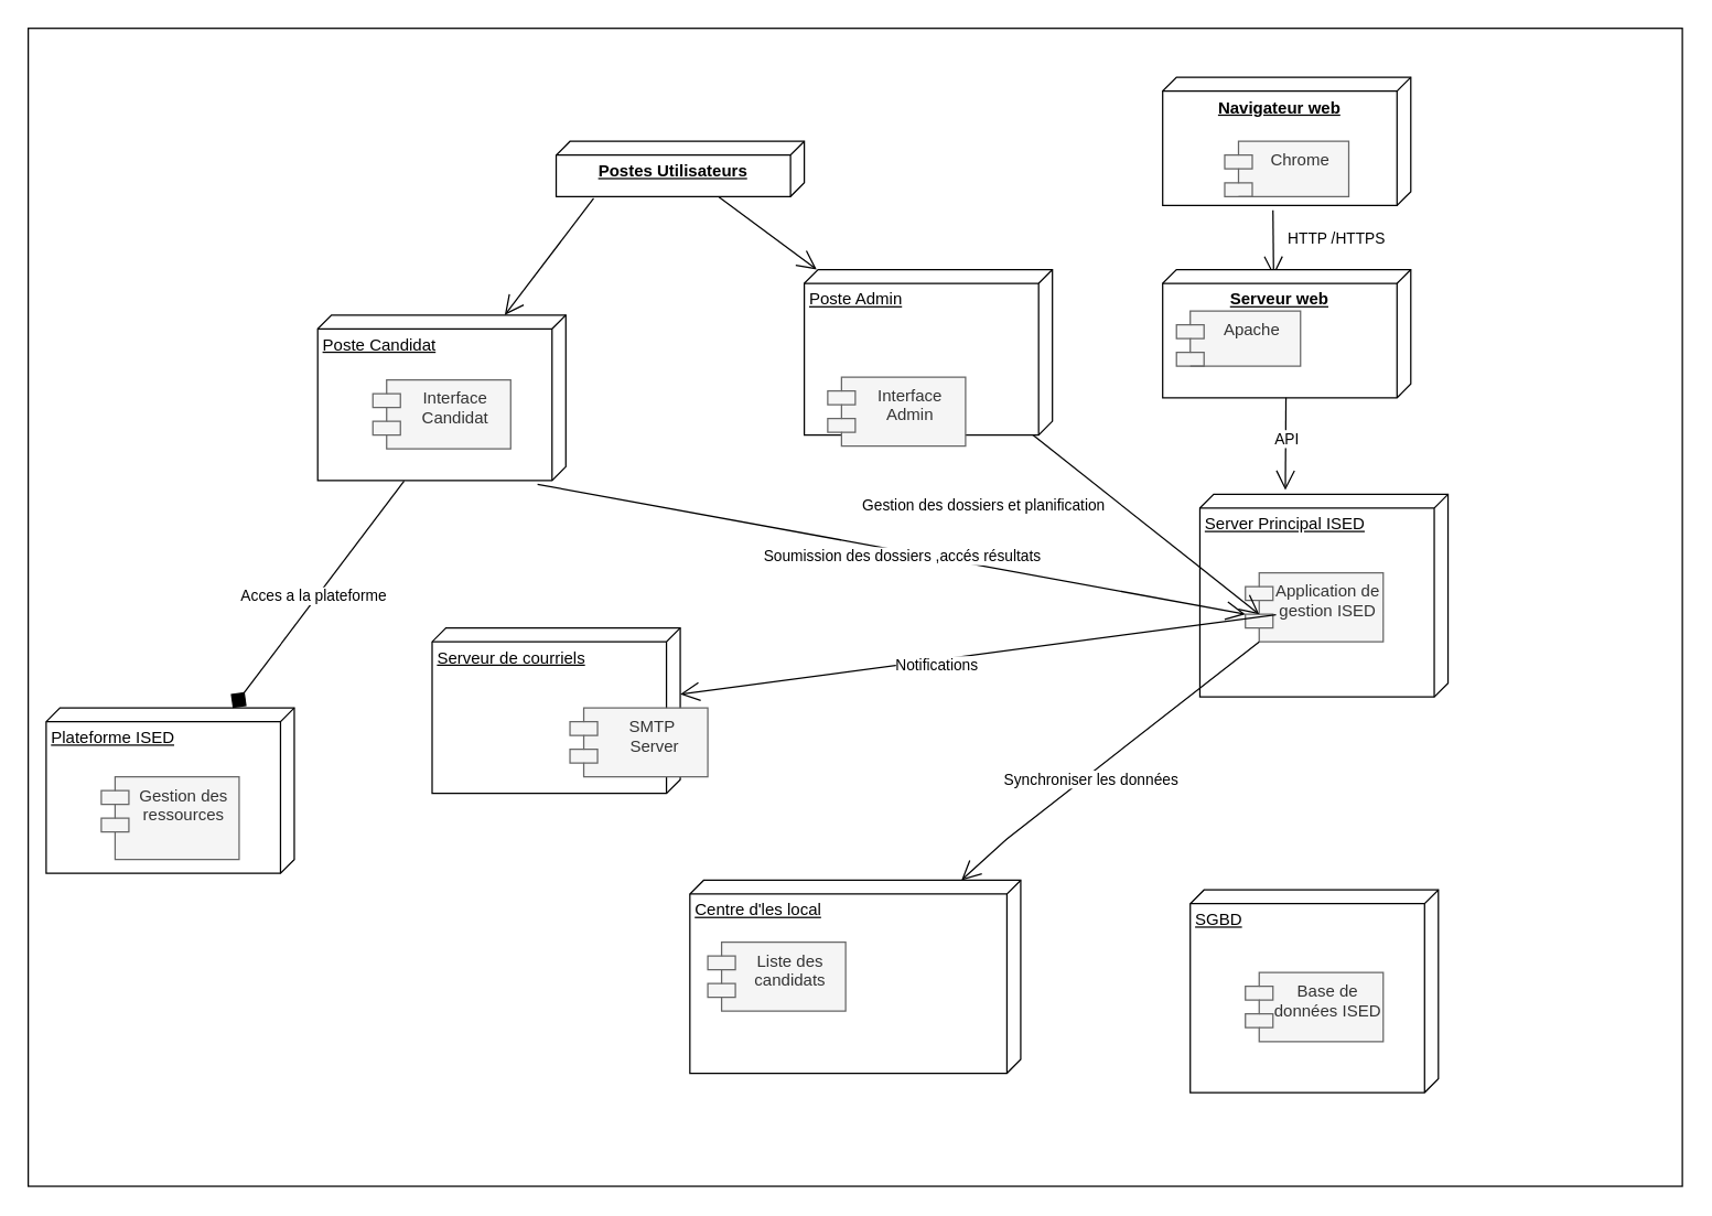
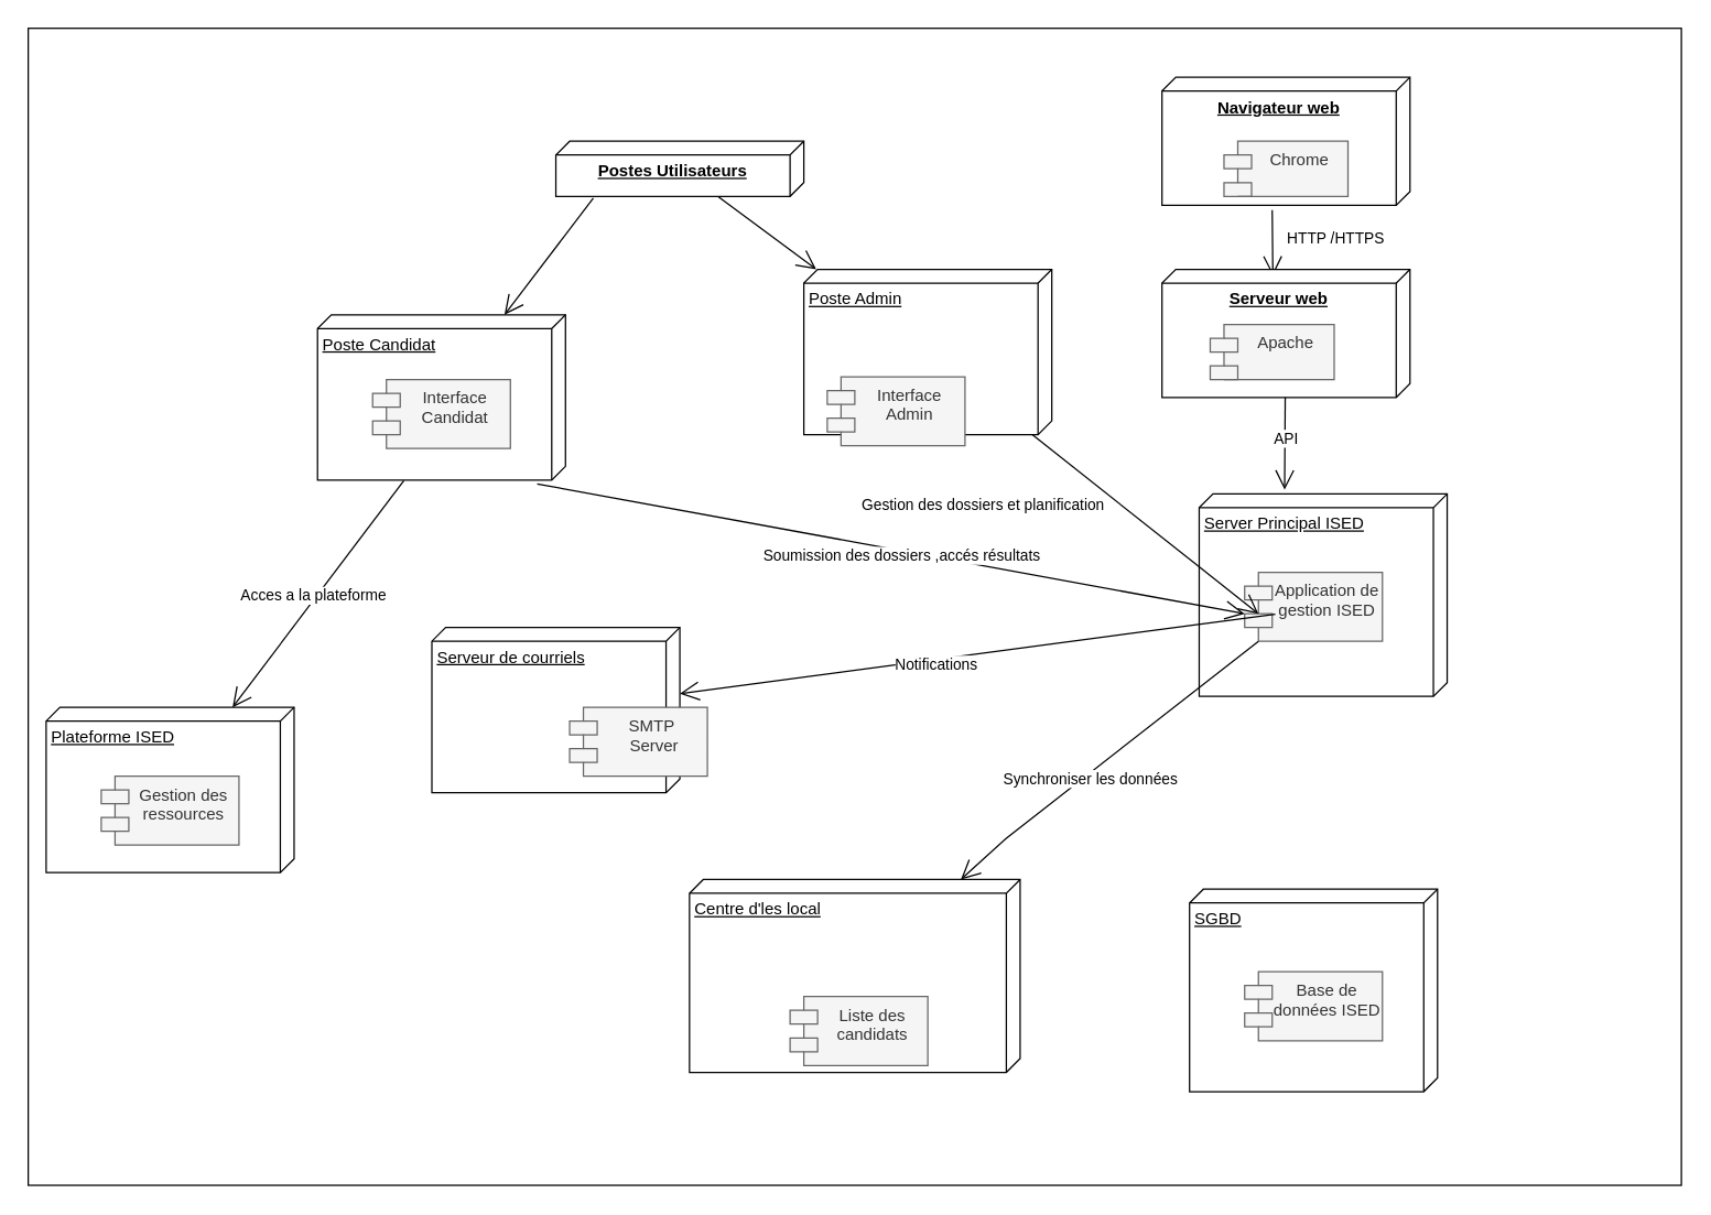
  <mxCell id="0" />
  <mxCell id="1" parent="0" />
  <mxCell id="2" value="" style="html=1;whiteSpace=wrap;" vertex="1" parent="1"><mxGeometry x="20" y="20" width="1200" height="840" as="geometry" /></mxCell>
  <mxCell id="3" value="&lt;b&gt;Navigateur web&lt;/b&gt;" style="verticalAlign=top;align=center;spacingTop=8;spacingLeft=2;spacingRight=12;shape=cube;size=10;direction=south;fontStyle=4;html=1;whiteSpace=wrap;" vertex="1" parent="1"><mxGeometry x="843" y="55.5" width="180" height="93" as="geometry" /></mxCell>
  <mxCell id="4" value="Poste Admin" style="verticalAlign=top;align=left;spacingTop=8;spacingLeft=2;spacingRight=12;shape=cube;size=10;direction=south;fontStyle=4;html=1;whiteSpace=wrap;" vertex="1" parent="1"><mxGeometry x="583" y="195" width="180" height="120" as="geometry" /></mxCell>
  <mxCell id="5" value="Poste Candidat" style="verticalAlign=top;align=left;spacingTop=8;spacingLeft=2;spacingRight=12;shape=cube;size=10;direction=south;fontStyle=4;html=1;whiteSpace=wrap;" vertex="1" parent="1"><mxGeometry x="230" y="228" width="180" height="120" as="geometry" /></mxCell>
  <mxCell id="6" value="Interface Candidat" style="shape=module;align=left;spacingLeft=20;align=center;verticalAlign=top;whiteSpace=wrap;html=1;fillColor=#f5f5f5;fontColor=#333333;strokeColor=#666666;" vertex="1" parent="1"><mxGeometry x="270" y="275" width="100" height="50" as="geometry" /></mxCell>
  <mxCell id="7" value="Interface Admin" style="shape=module;align=left;spacingLeft=20;align=center;verticalAlign=top;whiteSpace=wrap;html=1;fillColor=#f5f5f5;fontColor=#333333;strokeColor=#666666;" vertex="1" parent="1"><mxGeometry x="600" y="273" width="100" height="50" as="geometry" /></mxCell>
  <mxCell id="8" value="Centre d'les local" style="verticalAlign=top;align=left;spacingTop=8;spacingLeft=2;spacingRight=12;shape=cube;size=10;direction=south;fontStyle=4;html=1;whiteSpace=wrap;" vertex="1" parent="1"><mxGeometry x="500" y="638" width="240" height="140" as="geometry" /></mxCell>
  <mxCell id="9" value="Serveur de courriels" style="verticalAlign=top;align=left;spacingTop=8;spacingLeft=2;spacingRight=12;shape=cube;size=10;direction=south;fontStyle=4;html=1;whiteSpace=wrap;" vertex="1" parent="1"><mxGeometry x="313" y="455" width="180" height="120" as="geometry" /></mxCell>
  <mxCell id="10" value="Plateforme ISED" style="verticalAlign=top;align=left;spacingTop=8;spacingLeft=2;spacingRight=12;shape=cube;size=10;direction=south;fontStyle=4;html=1;whiteSpace=wrap;" vertex="1" parent="1"><mxGeometry x="33" y="513" width="180" height="120" as="geometry" /></mxCell>
- <mxCell id="11" value="Gestion des ressources" style="shape=module;align=left;spacingLeft=20;align=center;verticalAlign=top;whiteSpace=wrap;html=1;fillColor=#f5f5f5;fontColor=#333333;strokeColor=#666666;" vertex="1" parent="1"><mxGeometry x="73" y="563" width="100" height="60" as="geometry" /></mxCell>
+ <mxCell id="11" value="Gestion des ressources" style="shape=module;align=left;spacingLeft=20;align=center;verticalAlign=top;whiteSpace=wrap;html=1;fillColor=#f5f5f5;fontColor=#333333;strokeColor=#666666;" vertex="1" parent="1"><mxGeometry x="73" y="563" width="100" height="50" as="geometry" /></mxCell>
  <mxCell id="12" value="SMTP&lt;div&gt;&amp;nbsp;Server&lt;/div&gt;" style="shape=module;align=left;spacingLeft=20;align=center;verticalAlign=top;whiteSpace=wrap;html=1;fillColor=#f5f5f5;fontColor=#333333;strokeColor=#666666;" vertex="1" parent="1"><mxGeometry x="413" y="513" width="100" height="50" as="geometry" /></mxCell>
- <mxCell id="13" value="Liste des candidats" style="shape=module;align=left;spacingLeft=20;align=center;verticalAlign=top;whiteSpace=wrap;html=1;fillColor=#f5f5f5;fontColor=#333333;strokeColor=#666666;" vertex="1" parent="1"><mxGeometry x="513" y="683" width="100" height="50" as="geometry" /></mxCell>
+ <mxCell id="13" value="Liste des candidats" style="shape=module;align=left;spacingLeft=20;align=center;verticalAlign=top;whiteSpace=wrap;html=1;fillColor=#f5f5f5;fontColor=#333333;strokeColor=#666666;" vertex="1" parent="1"><mxGeometry x="573" y="723" width="100" height="50" as="geometry" /></mxCell>
  <mxCell id="14" value="Server Principal ISED&lt;div&gt;&lt;br&gt;&lt;/div&gt;" style="verticalAlign=top;align=left;spacingTop=8;spacingLeft=2;spacingRight=12;shape=cube;size=10;direction=south;fontStyle=4;html=1;whiteSpace=wrap;" vertex="1" parent="1"><mxGeometry x="870" y="358" width="180" height="147" as="geometry" /></mxCell>
  <mxCell id="15" value="Application de gestion ISED" style="shape=module;align=left;spacingLeft=20;align=center;verticalAlign=top;whiteSpace=wrap;html=1;fillColor=#f5f5f5;fontColor=#333333;strokeColor=#666666;" vertex="1" parent="1"><mxGeometry x="903" y="415" width="100" height="50" as="geometry" /></mxCell>
  <mxCell id="16" value="" style="endArrow=open;endFill=1;endSize=12;html=1;rounded=0;entryX=0.05;entryY=0.553;entryDx=0;entryDy=0;entryPerimeter=0;" edge="1" parent="1" target="30"><mxGeometry width="160" relative="1" as="geometry"><mxPoint x="923" y="152" as="sourcePoint" /><mxPoint x="1221.723" y="62" as="targetPoint" /></mxGeometry></mxCell>
  <mxCell id="17" value="HTTP /HTTPS" style="edgeLabel;html=1;align=center;verticalAlign=middle;resizable=0;points=[];" vertex="1" connectable="0" parent="16"><mxGeometry x="-0.099" relative="1" as="geometry"><mxPoint x="45" as="offset" /></mxGeometry></mxCell>
  <mxCell id="18" value="" style="endArrow=open;endFill=1;endSize=12;html=1;rounded=0;" edge="1" parent="1" source="4"><mxGeometry width="160" relative="1" as="geometry"><mxPoint x="555" y="188" as="sourcePoint" /><mxPoint x="913" y="445" as="targetPoint" /></mxGeometry></mxCell>
  <mxCell id="19" value="Gestion des dossiers et planification" style="edgeLabel;html=1;align=center;verticalAlign=middle;resizable=0;points=[];" vertex="1" connectable="0" parent="18"><mxGeometry x="-0.057" y="-1" relative="1" as="geometry"><mxPoint x="-113" y="-12" as="offset" /></mxGeometry></mxCell>
  <mxCell id="20" value="" style="endArrow=open;endFill=1;endSize=12;html=1;rounded=0;exitX=1.023;exitY=0.114;exitDx=0;exitDy=0;exitPerimeter=0;" edge="1" parent="1" source="5"><mxGeometry width="160" relative="1" as="geometry"><mxPoint x="400" y="368" as="sourcePoint" /><mxPoint x="903" y="445" as="targetPoint" /></mxGeometry></mxCell>
  <mxCell id="21" value="Soumission des dossiers ,accés résultats" style="edgeLabel;html=1;align=center;verticalAlign=middle;resizable=0;points=[];" vertex="1" connectable="0" parent="20"><mxGeometry x="0.029" y="-3" relative="1" as="geometry"><mxPoint as="offset" /></mxGeometry></mxCell>
- <mxCell id="22" value="" style="endArrow=diamond;endFill=1;endSize=12;html=1;rounded=0;exitX=1.003;exitY=0.652;exitDx=0;exitDy=0;exitPerimeter=0;" edge="1" parent="1" source="5" target="10"><mxGeometry width="160" relative="1" as="geometry"><mxPoint x="409" y="371" as="sourcePoint" /><mxPoint x="767" y="562" as="targetPoint" /></mxGeometry></mxCell>
+ <mxCell id="22" value="" style="endArrow=open;endFill=1;endSize=12;html=1;rounded=0;exitX=1.003;exitY=0.652;exitDx=0;exitDy=0;exitPerimeter=0;" edge="1" parent="1" source="5" target="10"><mxGeometry width="160" relative="1" as="geometry"><mxPoint x="409" y="371" as="sourcePoint" /><mxPoint x="767" y="562" as="targetPoint" /></mxGeometry></mxCell>
  <mxCell id="23" value="Acces a la plateforme" style="edgeLabel;html=1;align=center;verticalAlign=middle;resizable=0;points=[];" vertex="1" connectable="0" parent="22"><mxGeometry x="0.029" y="-3" relative="1" as="geometry"><mxPoint as="offset" /></mxGeometry></mxCell>
  <mxCell id="24" value="" style="endArrow=open;endFill=1;endSize=12;html=1;rounded=0;exitX=0.222;exitY=0.608;exitDx=0;exitDy=0;exitPerimeter=0;" edge="1" parent="1" source="15" target="9"><mxGeometry width="160" relative="1" as="geometry"><mxPoint x="555" y="188" as="sourcePoint" /><mxPoint x="563" y="263" as="targetPoint" /></mxGeometry></mxCell>
  <mxCell id="25" value="Notifications" style="edgeLabel;html=1;align=center;verticalAlign=middle;resizable=0;points=[];" vertex="1" connectable="0" parent="24"><mxGeometry x="0.144" y="3" relative="1" as="geometry"><mxPoint as="offset" /></mxGeometry></mxCell>
  <mxCell id="26" value="" style="endArrow=open;endFill=1;endSize=12;html=1;rounded=0;exitX=0;exitY=1;exitDx=10;exitDy=0;exitPerimeter=0;" edge="1" parent="1" source="15" target="8"><mxGeometry width="160" relative="1" as="geometry"><mxPoint x="822" y="528" as="sourcePoint" /><mxPoint x="600" y="589" as="targetPoint" /><Array as="points"><mxPoint x="730" y="608" /></Array></mxGeometry></mxCell>
  <mxCell id="27" value="Synchroniser les données" style="edgeLabel;html=1;align=center;verticalAlign=middle;resizable=0;points=[];" vertex="1" connectable="0" parent="26"><mxGeometry x="0.144" y="3" relative="1" as="geometry"><mxPoint as="offset" /></mxGeometry></mxCell>
  <mxCell id="28" style="edgeStyle=orthogonalEdgeStyle;rounded=0;orthogonalLoop=1;jettySize=auto;html=1;exitX=0.75;exitY=1;exitDx=0;exitDy=0;" edge="1" parent="1" source="29"><mxGeometry relative="1" as="geometry"><mxPoint x="953" y="132" as="targetPoint" /></mxGeometry></mxCell>
  <mxCell id="29" value="Chrome" style="shape=module;align=left;spacingLeft=20;align=center;verticalAlign=top;whiteSpace=wrap;html=1;fillColor=#f5f5f5;fontColor=#333333;strokeColor=#666666;" vertex="1" parent="1"><mxGeometry x="888" y="102" width="90" height="40" as="geometry" /></mxCell>
  <mxCell id="30" value="&lt;b&gt;Serveur web&lt;/b&gt;" style="verticalAlign=top;align=center;spacingTop=8;spacingLeft=2;spacingRight=12;shape=cube;size=10;direction=south;fontStyle=4;html=1;whiteSpace=wrap;" vertex="1" parent="1"><mxGeometry x="843" y="195" width="180" height="93" as="geometry" /></mxCell>
- <mxCell id="31" value="Apache" style="shape=module;align=left;spacingLeft=20;align=center;verticalAlign=top;whiteSpace=wrap;html=1;fillColor=#f5f5f5;fontColor=#333333;strokeColor=#666666;" vertex="1" parent="1"><mxGeometry x="853" y="225" width="90" height="40" as="geometry" /></mxCell>
+ <mxCell id="31" value="Apache" style="shape=module;align=left;spacingLeft=20;align=center;verticalAlign=top;whiteSpace=wrap;html=1;fillColor=#f5f5f5;fontColor=#333333;strokeColor=#666666;" vertex="1" parent="1"><mxGeometry x="878" y="235" width="90" height="40" as="geometry" /></mxCell>
  <mxCell id="32" value="SGBD&lt;div&gt;&lt;br&gt;&lt;/div&gt;" style="verticalAlign=top;align=left;spacingTop=8;spacingLeft=2;spacingRight=12;shape=cube;size=10;direction=south;fontStyle=4;html=1;whiteSpace=wrap;" vertex="1" parent="1"><mxGeometry x="863" y="645" width="180" height="147" as="geometry" /></mxCell>
  <mxCell id="33" value="Base de données ISED" style="shape=module;align=left;spacingLeft=20;align=center;verticalAlign=top;whiteSpace=wrap;html=1;fillColor=#f5f5f5;fontColor=#333333;strokeColor=#666666;" vertex="1" parent="1"><mxGeometry x="903" y="705" width="100" height="50" as="geometry" /></mxCell>
  <mxCell id="34" value="" style="endArrow=open;endFill=1;endSize=12;html=1;rounded=0;" edge="1" parent="1"><mxGeometry width="160" relative="1" as="geometry"><mxPoint x="932.44" y="288" as="sourcePoint" /><mxPoint x="932" y="355" as="targetPoint" /></mxGeometry></mxCell>
  <mxCell id="35" value="API" style="edgeLabel;html=1;align=center;verticalAlign=middle;resizable=0;points=[];" vertex="1" connectable="0" parent="34"><mxGeometry x="-0.099" relative="1" as="geometry"><mxPoint as="offset" /></mxGeometry></mxCell>
  <mxCell id="36" value="&lt;b&gt;Postes Utilisateurs&lt;/b&gt;" style="verticalAlign=top;align=center;spacingTop=8;spacingLeft=2;spacingRight=12;shape=cube;size=10;direction=south;fontStyle=4;html=1;whiteSpace=wrap;" vertex="1" parent="1"><mxGeometry x="403" y="102" width="180" height="40" as="geometry" /></mxCell>
  <mxCell id="37" value="" style="endArrow=open;endFill=1;endSize=12;html=1;rounded=0;exitX=1.033;exitY=0.849;exitDx=0;exitDy=0;exitPerimeter=0;" edge="1" parent="1" source="36" target="5"><mxGeometry width="160" relative="1" as="geometry"><mxPoint x="303" y="358" as="sourcePoint" /><mxPoint x="178" y="523" as="targetPoint" /></mxGeometry></mxCell>
  <mxCell id="38" value="" style="endArrow=open;endFill=1;endSize=12;html=1;rounded=0;exitX=1.012;exitY=0.344;exitDx=0;exitDy=0;exitPerimeter=0;" edge="1" parent="1" source="36" target="4"><mxGeometry width="160" relative="1" as="geometry"><mxPoint x="523" y="205" as="sourcePoint" /><mxPoint x="402" y="238" as="targetPoint" /></mxGeometry></mxCell>
